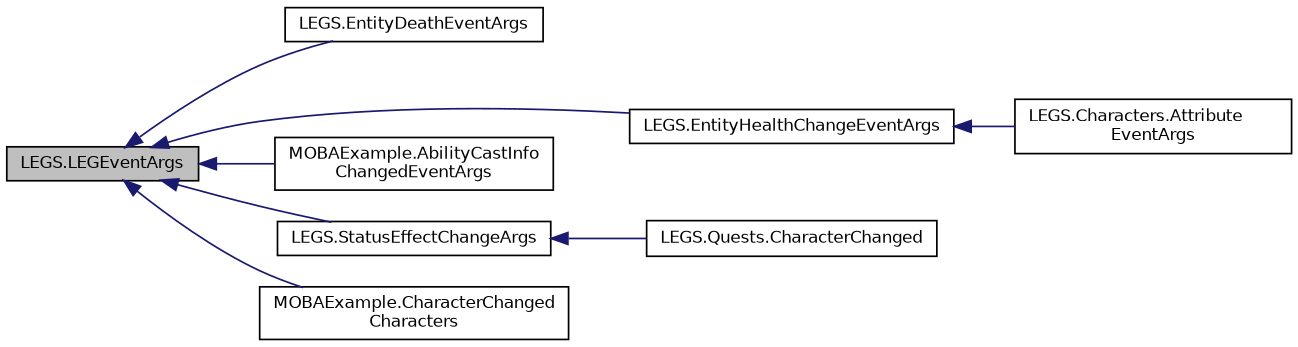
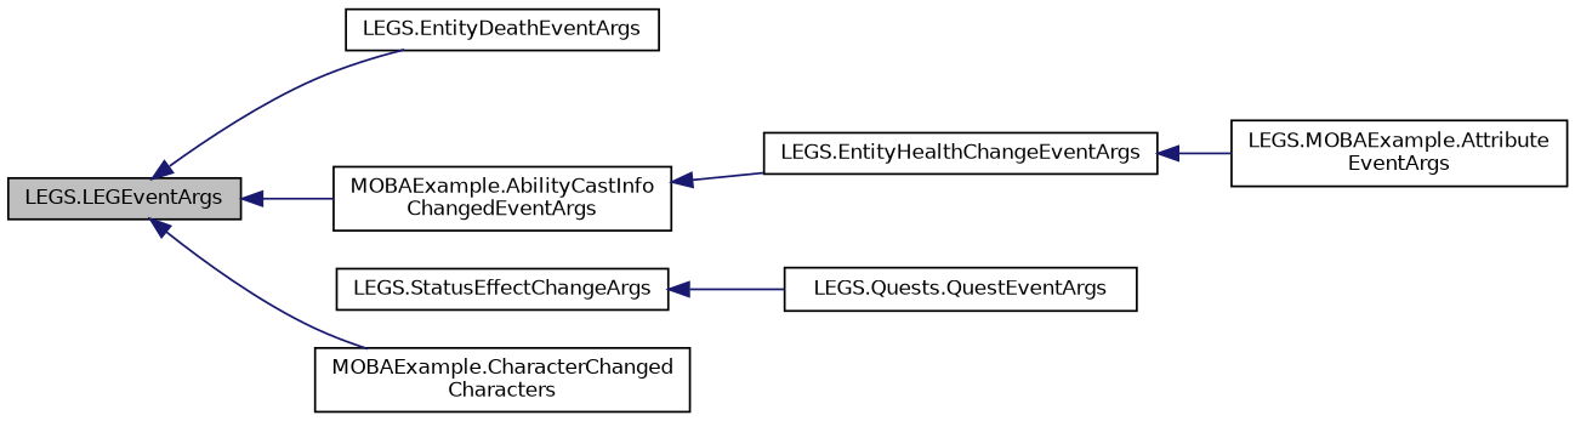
  digraph {
    rankdir=LR
    node [color=black fillcolor=white fontname=Helvetica fontsize=10 shape=record style=filled]
    edge [color=midnightblue dir=back fontname=Helvetica fontsize=10 labelfontname=Helvetica labelfontsize=10 style=solid]
    n1 [fillcolor=grey75 fontcolor=black height=0.2 label="LEGS.LEGEventArgs" width=0.4]
    n2 [height=0.2 label="LEGS.EntityDeathEventArgs" width=0.4]
    n3 [height=0.2 label="LEGS.EntityHealthChangeEventArgs" width=0.4]
    n4 [height=0.2 label="LEGS.StatusEffectChangeArgs" width=0.4]
    n5 [height=0.2 label="MOBAExample.AbilityCastInfo\lChangedEventArgs" width=0.4]
    n6 [height=0.2 label="MOBAExample.CharacterChanged\lCharacters" width=0.4]
-   n7 [height=0.2 label="LEGS.Characters.Attribute\lEventArgs" width=0.4]
-   n8 [height=0.2 label="LEGS.Quests.CharacterChanged" width=0.4]
+   n7 [height=0.2 label="LEGS.MOBAExample.Attribute\lEventArgs" width=0.4]
+   n8 [height=0.2 label="LEGS.Quests.QuestEventArgs" width=0.4]
    n1 -> n2
-   n1 -> n3
-   n1 -> n4
+   n5 -> n3
    n1 -> n5
    n1 -> n6
    n3 -> n7
    n4 -> n8
  }
